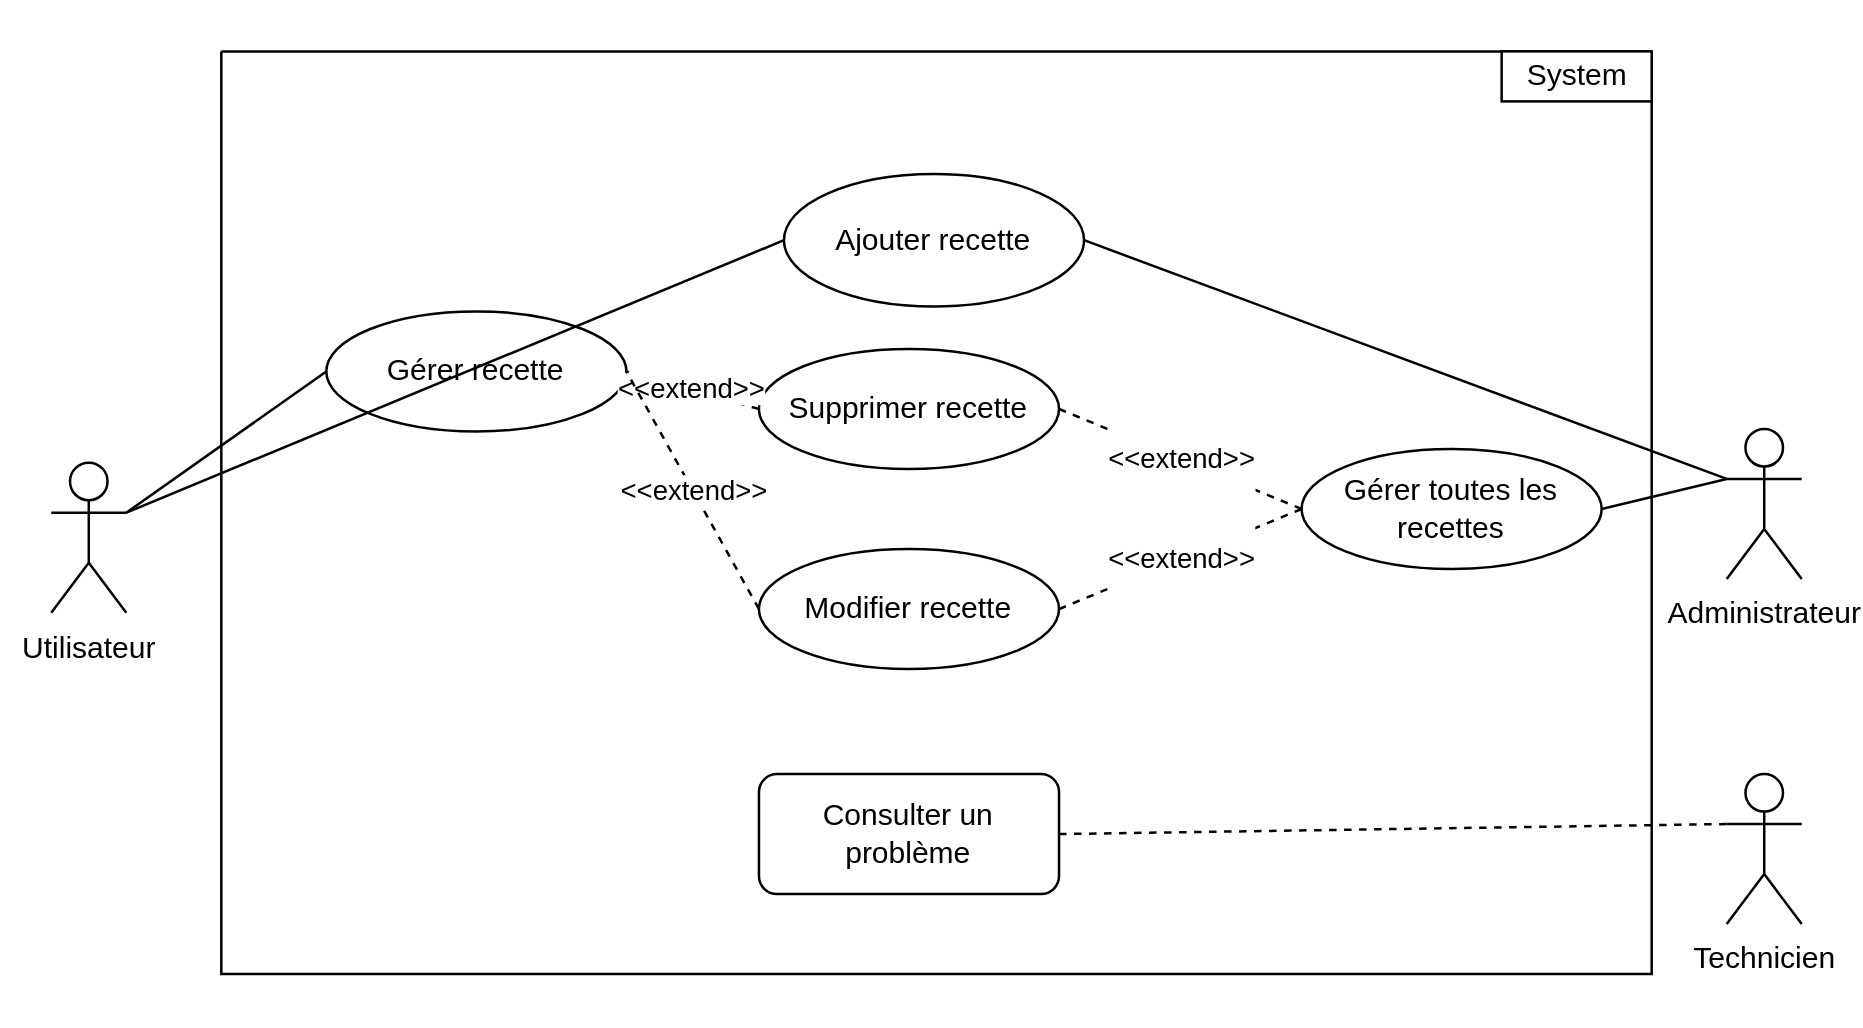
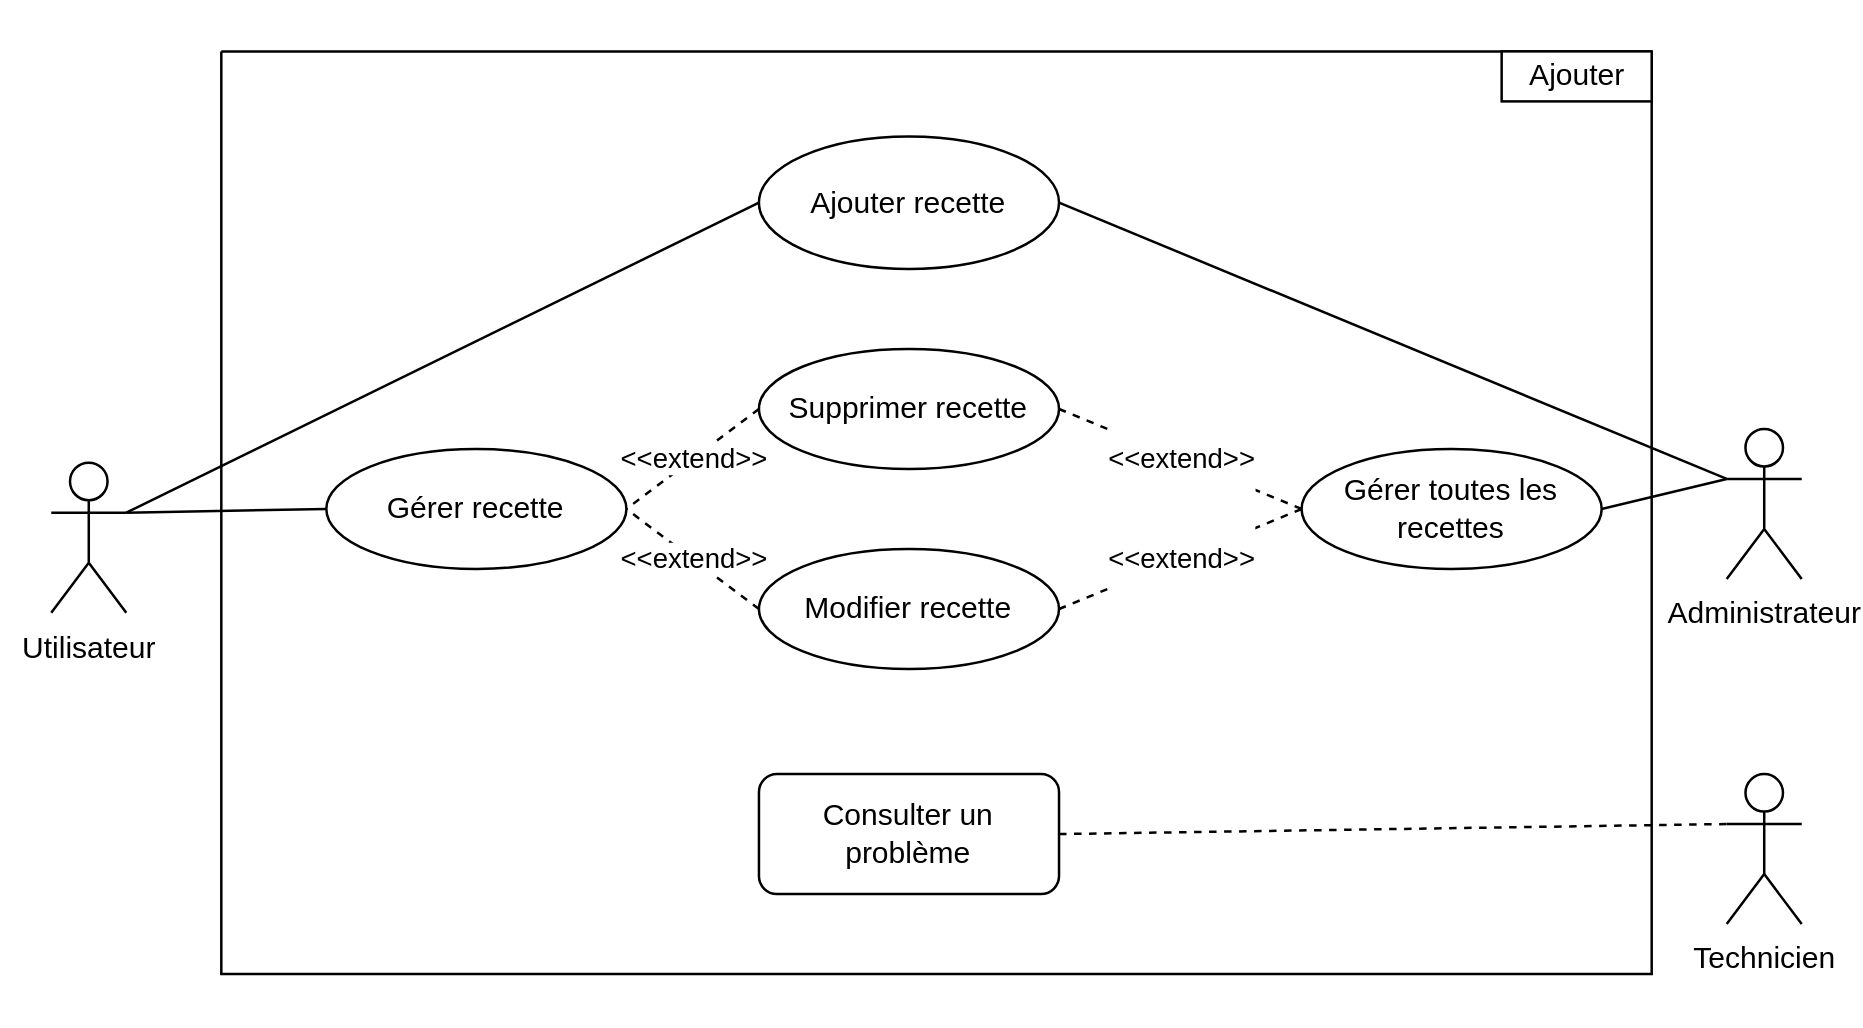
  <mxCell id="0" />
  <mxCell id="1" parent="0" />
  <mxCell id="2" value="" style="swimlane;startSize=0;fillColor=default;strokeColor=default;fontColor=default;" vertex="1" parent="1"><mxGeometry x="88" y="20" width="572" height="369" as="geometry" /></mxCell>
- <mxCell id="3" value="Gérer recette" style="ellipse;whiteSpace=wrap;html=1;fontColor=default;strokeColor=default;fillColor=default;" vertex="1" parent="2"><mxGeometry x="42" y="104" width="120" height="48" as="geometry" /></mxCell>
+ <mxCell id="3" value="Gérer recette" style="ellipse;whiteSpace=wrap;html=1;fontColor=default;strokeColor=default;fillColor=default;" vertex="1" parent="2"><mxGeometry x="42" y="159" width="120" height="48" as="geometry" /></mxCell>
  <mxCell id="4" value="Consulter un problème" style="whiteSpace=wrap;html=1;fontColor=default;strokeColor=default;fillColor=default;rounded=1;" vertex="1" parent="2"><mxGeometry x="215" y="289" width="120" height="48" as="geometry" /></mxCell>
- <mxCell id="5" value="Ajouter recette" style="ellipse;whiteSpace=wrap;html=1;fontColor=default;strokeColor=default;fillColor=default;" vertex="1" parent="2"><mxGeometry x="225" y="49" width="120" height="53" as="geometry" /></mxCell>
+ <mxCell id="5" value="Ajouter recette" style="ellipse;whiteSpace=wrap;html=1;fontColor=default;strokeColor=default;fillColor=default;" vertex="1" parent="2"><mxGeometry x="215" y="34" width="120" height="53" as="geometry" /></mxCell>
  <mxCell id="6" value="Supprimer recette" style="ellipse;whiteSpace=wrap;html=1;fontColor=default;strokeColor=default;fillColor=default;" vertex="1" parent="2"><mxGeometry x="215" y="119" width="120" height="48" as="geometry" /></mxCell>
  <mxCell id="7" value="Modifier recette" style="ellipse;whiteSpace=wrap;html=1;fontColor=default;strokeColor=default;fillColor=default;" vertex="1" parent="2"><mxGeometry x="215" y="199" width="120" height="48" as="geometry" /></mxCell>
- <mxCell id="8" value="System" style="text;html=1;align=center;verticalAlign=middle;resizable=0;points=[];autosize=1;strokeColor=default;fillColor=default;fontColor=default;" vertex="1" parent="2"><mxGeometry x="512" width="60" height="20" as="geometry" /></mxCell>
+ <mxCell id="8" value="Ajouter" style="text;html=1;align=center;verticalAlign=middle;resizable=0;points=[];autosize=1;strokeColor=default;fillColor=default;fontColor=default;" vertex="1" parent="2"><mxGeometry x="512" width="60" height="20" as="geometry" /></mxCell>
  <mxCell id="9" value="Gérer toutes les recettes" style="ellipse;whiteSpace=wrap;html=1;fontColor=default;strokeColor=default;fillColor=default;" vertex="1" parent="2"><mxGeometry x="432" y="159" width="120" height="48" as="geometry" /></mxCell>
  <mxCell id="10" value="&#10;&#10;&lt;span style=&quot;font-family: helvetica; font-size: 11px; font-style: normal; font-weight: 400; letter-spacing: normal; text-align: center; text-indent: 0px; text-transform: none; word-spacing: 0px; display: inline; float: none;&quot;&gt;&amp;lt;&amp;lt;extend&amp;gt;&amp;gt;&lt;/span&gt;&#10;&#10;" style="endArrow=none;dashed=1;html=1;rounded=0;labelBackgroundColor=default;fontColor=default;strokeColor=default;fillColor=default;exitX=0;exitY=0.5;exitDx=0;exitDy=0;entryX=1;entryY=0.5;entryDx=0;entryDy=0;fontStyle=1" edge="1" parent="2" source="9" target="6"><mxGeometry width="50" height="50" relative="1" as="geometry"><mxPoint x="392" y="121" as="sourcePoint" /><mxPoint x="345" y="70.5" as="targetPoint" /></mxGeometry></mxCell>
  <mxCell id="11" value="&#10;&#10;&lt;span style=&quot;font-family: helvetica; font-size: 11px; font-style: normal; font-weight: 400; letter-spacing: normal; text-align: center; text-indent: 0px; text-transform: none; word-spacing: 0px; display: inline; float: none;&quot;&gt;&amp;lt;&amp;lt;extend&amp;gt;&amp;gt;&lt;/span&gt;&#10;&#10;" style="endArrow=none;dashed=1;html=1;rounded=0;labelBackgroundColor=default;fontColor=default;strokeColor=default;fillColor=default;exitX=0;exitY=0.5;exitDx=0;exitDy=0;entryX=1;entryY=0.5;entryDx=0;entryDy=0;" edge="1" parent="2" source="9" target="7"><mxGeometry width="50" height="50" relative="1" as="geometry"><mxPoint x="402" y="131" as="sourcePoint" /><mxPoint x="355" y="80.5" as="targetPoint" /></mxGeometry></mxCell>
  <mxCell id="12" value="&amp;lt;&amp;lt;extend&amp;gt;&amp;gt;" style="endArrow=none;dashed=1;html=1;rounded=0;labelBackgroundColor=default;fontColor=default;strokeColor=default;fillColor=default;exitX=0;exitY=0.5;exitDx=0;exitDy=0;entryX=1;entryY=0.5;entryDx=0;entryDy=0;" edge="1" parent="2" source="6" target="3"><mxGeometry width="50" height="50" relative="1" as="geometry"><mxPoint x="225" y="70.5" as="sourcePoint" /><mxPoint x="172" y="121" as="targetPoint" /></mxGeometry></mxCell>
  <mxCell id="13" value="&amp;lt;&amp;lt;extend&amp;gt;&amp;gt;" style="endArrow=none;dashed=1;html=1;rounded=0;labelBackgroundColor=default;fontColor=default;strokeColor=default;fillColor=default;exitX=0;exitY=0.5;exitDx=0;exitDy=0;entryX=1;entryY=0.5;entryDx=0;entryDy=0;" edge="1" parent="2" source="7" target="3"><mxGeometry width="50" height="50" relative="1" as="geometry"><mxPoint x="226" y="143" as="sourcePoint" /><mxPoint x="172" y="121" as="targetPoint" /></mxGeometry></mxCell>
  <mxCell id="14" value="Administrateur" style="shape=umlActor;verticalLabelPosition=bottom;verticalAlign=top;html=1;outlineConnect=0;fontColor=default;strokeColor=default;fillColor=default;" vertex="1" parent="1"><mxGeometry x="690" y="171" width="30" height="60" as="geometry" /></mxCell>
  <mxCell id="15" value="Utilisateur" style="shape=umlActor;verticalLabelPosition=bottom;verticalAlign=top;html=1;outlineConnect=0;fontColor=default;strokeColor=default;fillColor=default;" vertex="1" parent="1"><mxGeometry x="20" y="184.5" width="30" height="60" as="geometry" /></mxCell>
  <mxCell id="16" value="Technicien" style="shape=umlActor;verticalLabelPosition=bottom;verticalAlign=top;html=1;outlineConnect=0;fontColor=default;strokeColor=default;fillColor=default;" vertex="1" parent="1"><mxGeometry x="690" y="309" width="30" height="60" as="geometry" /></mxCell>
  <mxCell id="17" value="" style="endArrow=none;html=1;rounded=0;labelBackgroundColor=default;fontColor=default;strokeColor=default;fillColor=default;exitX=1;exitY=0.333;exitDx=0;exitDy=0;exitPerimeter=0;entryX=0;entryY=0.5;entryDx=0;entryDy=0;" edge="1" parent="1" source="15" target="3"><mxGeometry width="50" height="50" relative="1" as="geometry"><mxPoint x="150" y="249" as="sourcePoint" /><mxPoint x="200" y="199" as="targetPoint" /></mxGeometry></mxCell>
  <mxCell id="18" value="" style="endArrow=none;html=1;rounded=0;labelBackgroundColor=default;fontColor=default;strokeColor=default;fillColor=default;exitX=1;exitY=0.5;exitDx=0;exitDy=0;entryX=0;entryY=0.333;entryDx=0;entryDy=0;entryPerimeter=0;dashed=1;" edge="1" parent="1" source="4" target="16"><mxGeometry width="50" height="50" relative="1" as="geometry"><mxPoint x="520" y="342.5" as="sourcePoint" /><mxPoint x="610" y="342.5" as="targetPoint" /></mxGeometry></mxCell>
  <mxCell id="19" value="" style="endArrow=none;html=1;rounded=0;labelBackgroundColor=default;fontColor=default;strokeColor=default;fillColor=default;exitX=1;exitY=0.333;exitDx=0;exitDy=0;exitPerimeter=0;entryX=0;entryY=0.5;entryDx=0;entryDy=0;" edge="1" parent="1" source="15" target="5"><mxGeometry width="50" height="50" relative="1" as="geometry"><mxPoint x="50" y="141" as="sourcePoint" /><mxPoint x="110" y="141" as="targetPoint" /><Array as="points" /></mxGeometry></mxCell>
  <mxCell id="20" value="" style="endArrow=none;html=1;rounded=0;labelBackgroundColor=default;fontColor=default;strokeColor=default;fillColor=default;entryX=0;entryY=0.333;entryDx=0;entryDy=0;entryPerimeter=0;exitX=1;exitY=0.5;exitDx=0;exitDy=0;" edge="1" parent="1" source="5" target="14"><mxGeometry width="50" height="50" relative="1" as="geometry"><mxPoint x="650" y="141" as="sourcePoint" /><mxPoint x="700" y="141" as="targetPoint" /><Array as="points" /></mxGeometry></mxCell>
  <mxCell id="21" value="" style="endArrow=none;html=1;rounded=0;labelBackgroundColor=default;fontColor=default;strokeColor=default;fillColor=default;entryX=0;entryY=0.333;entryDx=0;entryDy=0;entryPerimeter=0;exitX=1;exitY=0.5;exitDx=0;exitDy=0;" edge="1" parent="1" source="9" target="14"><mxGeometry width="50" height="50" relative="1" as="geometry"><mxPoint x="640" y="131" as="sourcePoint" /><mxPoint x="670" y="130.5" as="targetPoint" /></mxGeometry></mxCell>
